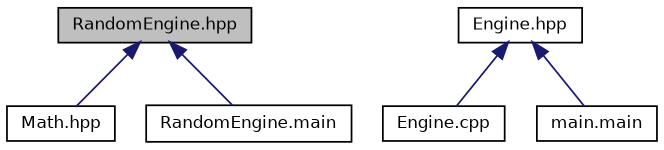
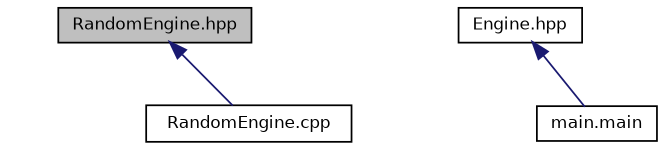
  digraph {
    node [color=black fillcolor=white fontname=Helvetica fontsize=10 shape=record style=filled]
    edge [color=midnightblue dir=back fontname=Helvetica fontsize=10 labelfontname=Helvetica labelfontsize=10 style=solid]
    n1 [fillcolor=grey75 fontcolor=black height=0.2 label="RandomEngine.hpp" width=0.4]
-   n2 [height=0.2 label="Math.hpp" width=0.4]
-   n3 [height=0.2 label="RandomEngine.main" width=0.4]
+   n3 [height=0.2 label="RandomEngine.cpp" width=0.4]
    n4 [height=0.2 label="Engine.hpp" width=0.4]
-   n5 [height=0.2 label="Engine.cpp" width=0.4]
    n6 [height=0.2 label="main.main" width=0.4]
-   n1 -> n2
    n1 -> n3
-   n4 -> n5
    n4 -> n6
  }
